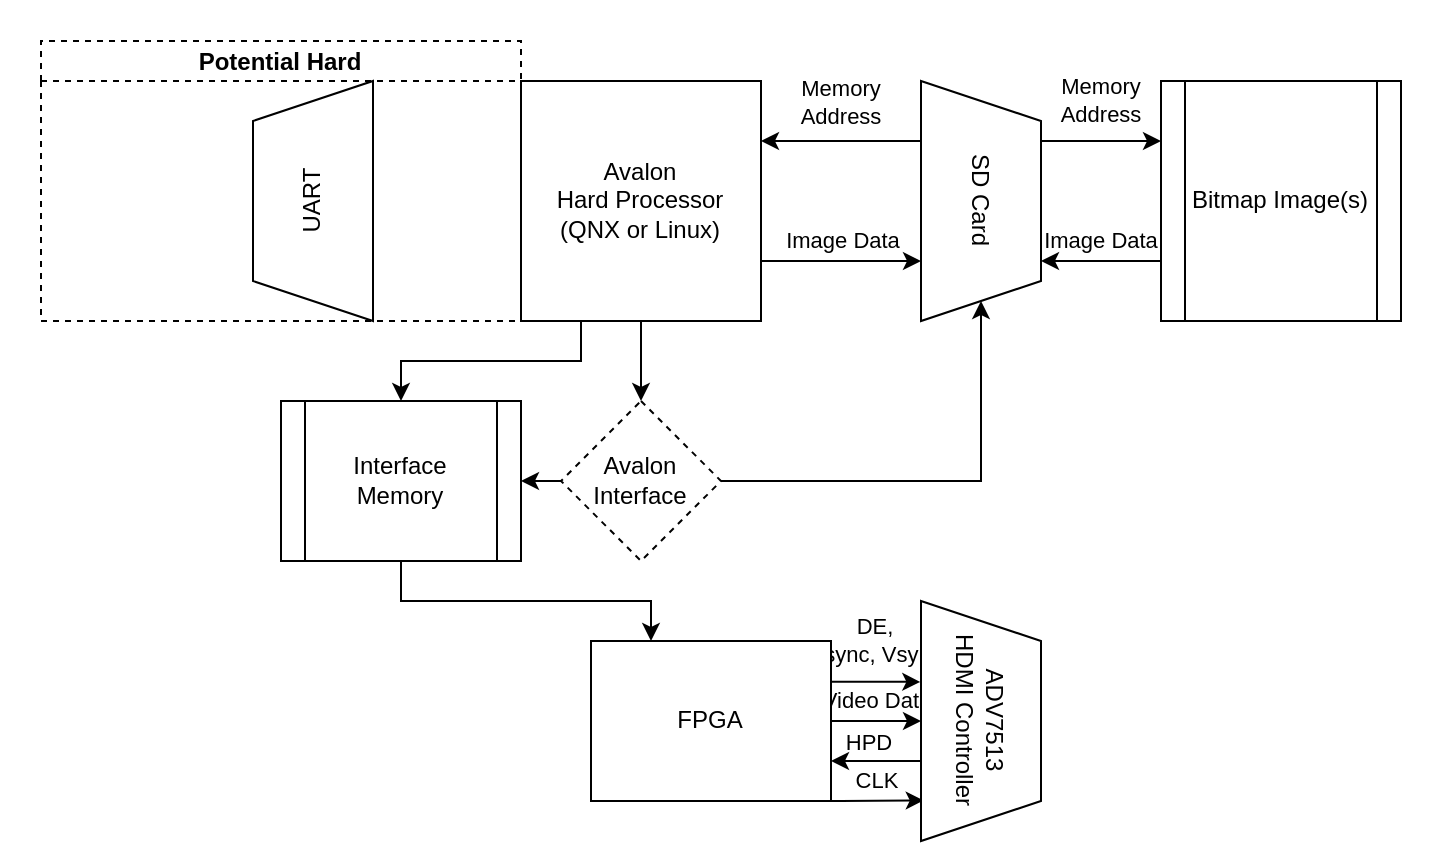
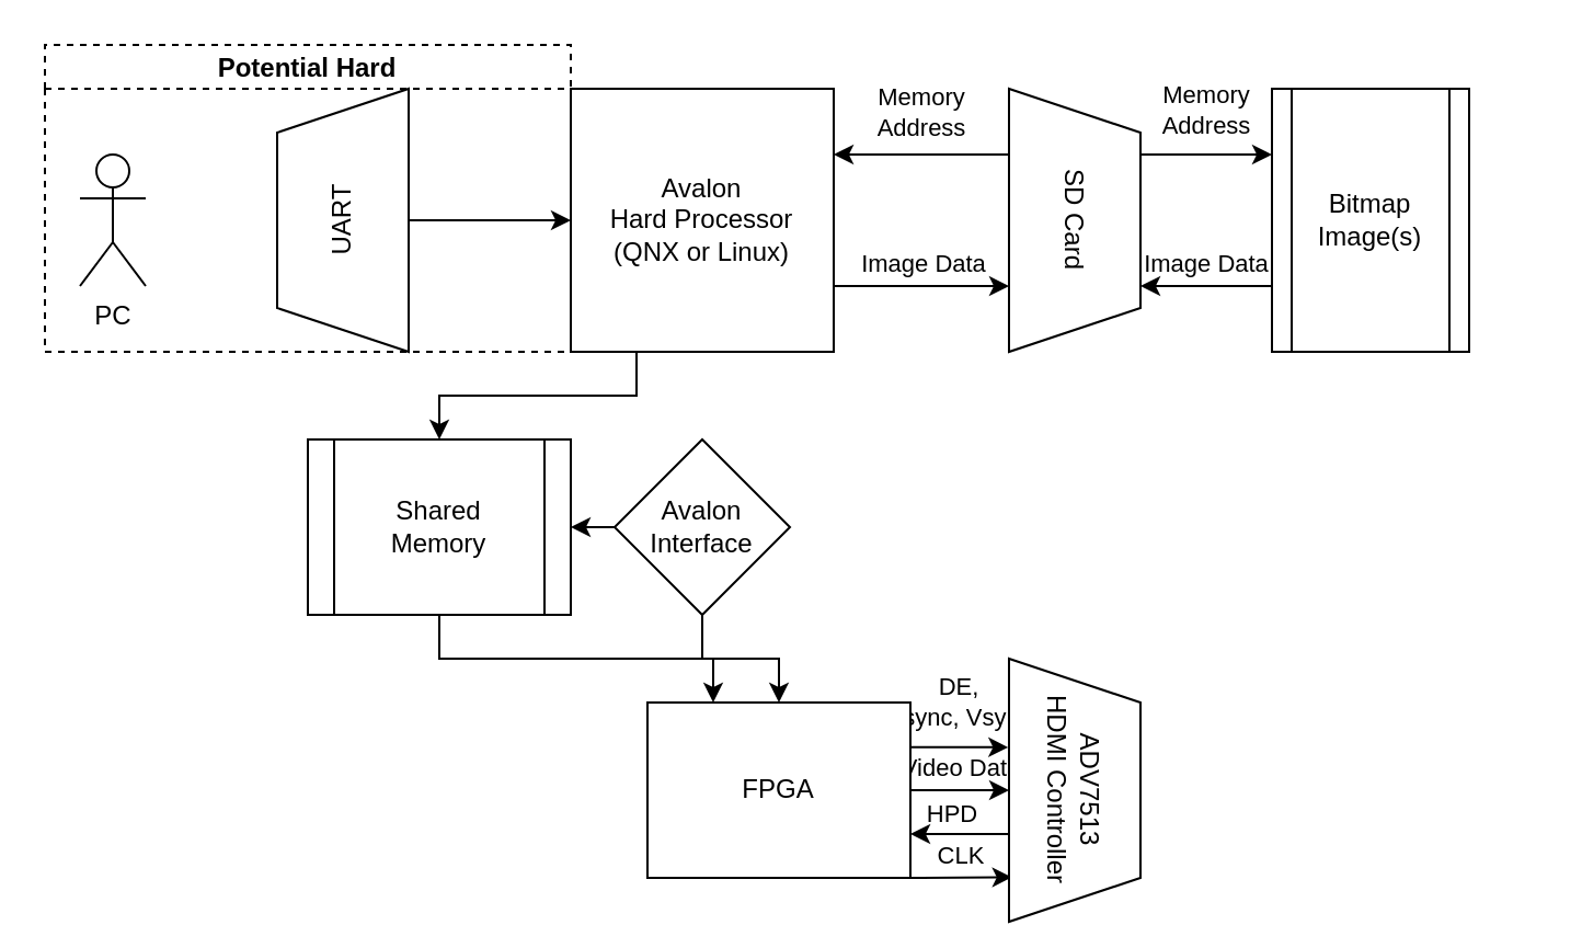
  <mxCell id="0" />
  <mxCell id="1" parent="0" />
- <mxCell id="2" value="" style="edgeStyle=orthogonalEdgeStyle;rounded=0;orthogonalLoop=1;jettySize=auto;html=1;labelBackgroundColor=none;" edge="1" parent="1" source="5" target="8"><mxGeometry relative="1" as="geometry" /></mxCell>
  <mxCell id="3" value="Image Data" style="edgeStyle=orthogonalEdgeStyle;rounded=0;orthogonalLoop=1;jettySize=auto;html=1;exitX=1;exitY=0.75;exitDx=0;exitDy=0;entryX=0.75;entryY=1;entryDx=0;entryDy=0;labelBackgroundColor=none;" edge="1" parent="1" source="5" target="19"><mxGeometry x="0.015" y="10" relative="1" as="geometry"><Array as="points"><mxPoint x="380" y="130" /></Array><mxPoint as="offset" /></mxGeometry></mxCell>
  <mxCell id="4" style="edgeStyle=orthogonalEdgeStyle;rounded=0;orthogonalLoop=1;jettySize=auto;html=1;exitX=0.25;exitY=1;exitDx=0;exitDy=0;entryX=0.5;entryY=0;entryDx=0;entryDy=0;labelBackgroundColor=none;" edge="1" parent="1" source="5" target="22"><mxGeometry relative="1" as="geometry" /></mxCell>
  <mxCell id="5" value="Avalon&lt;br&gt;Hard Processor&lt;br&gt;(QNX or Linux)" style="whiteSpace=wrap;html=1;labelBackgroundColor=none;" vertex="1" parent="1"><mxGeometry x="260" y="40" width="120" height="120" as="geometry" /></mxCell>
- <mxCell id="6" value="" style="edgeStyle=orthogonalEdgeStyle;rounded=0;orthogonalLoop=1;jettySize=auto;html=1;labelBackgroundColor=none;" edge="1" parent="1" source="8" target="19"><mxGeometry relative="1" as="geometry" /></mxCell>
+ <mxCell id="6" value="" style="edgeStyle=orthogonalEdgeStyle;rounded=0;orthogonalLoop=1;jettySize=auto;html=1;labelBackgroundColor=none;" edge="1" parent="1" source="8" target="12"><mxGeometry relative="1" as="geometry" /></mxCell>
  <mxCell id="7" style="edgeStyle=orthogonalEdgeStyle;rounded=0;orthogonalLoop=1;jettySize=auto;html=1;exitX=0;exitY=0.5;exitDx=0;exitDy=0;entryX=1;entryY=0.5;entryDx=0;entryDy=0;labelBackgroundColor=none;" edge="1" parent="1" source="8" target="22"><mxGeometry relative="1" as="geometry" /></mxCell>
- <mxCell id="8" value="Avalon&lt;br&gt;Interface" style="rhombus;whiteSpace=wrap;html=1;labelBackgroundColor=none;dashed=1;" vertex="1" parent="1"><mxGeometry x="280" y="200" width="80" height="80" as="geometry" /></mxCell>
+ <mxCell id="8" value="Avalon&lt;br&gt;Interface" style="rhombus;whiteSpace=wrap;html=1;labelBackgroundColor=none;" vertex="1" parent="1"><mxGeometry x="280" y="200" width="80" height="80" as="geometry" /></mxCell>
  <mxCell id="9" value="Video Data" style="edgeStyle=orthogonalEdgeStyle;rounded=0;orthogonalLoop=1;jettySize=auto;html=1;exitX=1;exitY=0.5;exitDx=0;exitDy=0;entryX=0.5;entryY=1;entryDx=0;entryDy=0;labelBackgroundColor=none;" edge="1" parent="1" source="12" target="15"><mxGeometry y="10" relative="1" as="geometry"><mxPoint as="offset" /></mxGeometry></mxCell>
  <mxCell id="10" value="DE,&lt;br&gt;Hsync, Vsync" style="edgeStyle=orthogonalEdgeStyle;rounded=0;orthogonalLoop=1;jettySize=auto;html=1;exitX=1;exitY=0.25;exitDx=0;exitDy=0;entryX=0.337;entryY=1.006;entryDx=0;entryDy=0;entryPerimeter=0;labelBackgroundColor=none;" edge="1" parent="1" source="12" target="15"><mxGeometry x="0.002" y="20" relative="1" as="geometry"><Array as="points"><mxPoint x="460" y="340" /></Array><mxPoint as="offset" /></mxGeometry></mxCell>
  <mxCell id="11" value="CLK" style="edgeStyle=orthogonalEdgeStyle;rounded=0;orthogonalLoop=1;jettySize=auto;html=1;exitX=1;exitY=1;exitDx=0;exitDy=0;entryX=0.831;entryY=0.977;entryDx=0;entryDy=0;entryPerimeter=0;labelBackgroundColor=none;" edge="1" parent="1" source="12" target="15"><mxGeometry x="-0.015" y="10" relative="1" as="geometry"><Array as="points"><mxPoint x="420" y="400" /></Array><mxPoint as="offset" /></mxGeometry></mxCell>
  <mxCell id="12" value="FPGA" style="whiteSpace=wrap;html=1;labelBackgroundColor=none;" vertex="1" parent="1"><mxGeometry x="295" y="320" width="120" height="80" as="geometry" /></mxCell>
  <mxCell id="13" style="edgeStyle=orthogonalEdgeStyle;rounded=0;orthogonalLoop=1;jettySize=auto;html=1;exitX=0.75;exitY=1;exitDx=0;exitDy=0;entryX=1;entryY=0.75;entryDx=0;entryDy=0;labelBackgroundColor=none;" edge="1" parent="1" source="15" target="12"><mxGeometry relative="1" as="geometry"><Array as="points"><mxPoint x="430" y="380" /><mxPoint x="430" y="380" /></Array></mxGeometry></mxCell>
  <mxCell id="14" value="HPD" style="edgeLabel;html=1;align=center;verticalAlign=middle;resizable=0;points=[];labelBackgroundColor=none;" vertex="1" connectable="0" parent="13"><mxGeometry x="-0.215" y="-1" relative="1" as="geometry"><mxPoint x="-15" y="-9" as="offset" /></mxGeometry></mxCell>
  <mxCell id="15" value="ADV7513&lt;br&gt;HDMI Controller" style="shape=trapezoid;perimeter=trapezoidPerimeter;whiteSpace=wrap;html=1;fixedSize=1;rotation=90;labelBackgroundColor=none;" vertex="1" parent="1"><mxGeometry x="430" y="330" width="120" height="60" as="geometry" /></mxCell>
  <mxCell id="16" style="edgeStyle=orthogonalEdgeStyle;rounded=0;orthogonalLoop=1;jettySize=auto;html=1;exitX=0.25;exitY=1;exitDx=0;exitDy=0;entryX=1;entryY=0.25;entryDx=0;entryDy=0;labelBackgroundColor=none;" edge="1" parent="1" source="19" target="5"><mxGeometry relative="1" as="geometry"><Array as="points"><mxPoint x="420" y="70" /></Array></mxGeometry></mxCell>
  <mxCell id="17" value="Memory&lt;br&gt;Address" style="edgeLabel;html=1;align=center;verticalAlign=middle;resizable=0;points=[];labelBackgroundColor=none;" vertex="1" connectable="0" parent="16"><mxGeometry x="-0.237" y="1" relative="1" as="geometry"><mxPoint x="-10" y="-21" as="offset" /></mxGeometry></mxCell>
  <mxCell id="18" value="Memory&lt;br&gt;Address" style="edgeStyle=orthogonalEdgeStyle;rounded=0;orthogonalLoop=1;jettySize=auto;html=1;exitX=0.25;exitY=0;exitDx=0;exitDy=0;entryX=0;entryY=0.25;entryDx=0;entryDy=0;labelBackgroundColor=none;" edge="1" parent="1" source="19" target="27"><mxGeometry y="20" relative="1" as="geometry"><mxPoint as="offset" /></mxGeometry></mxCell>
  <mxCell id="19" value="SD Card" style="shape=trapezoid;perimeter=trapezoidPerimeter;whiteSpace=wrap;html=1;fixedSize=1;rotation=90;labelBackgroundColor=none;" vertex="1" parent="1"><mxGeometry x="430" y="70" width="120" height="60" as="geometry" /></mxCell>
+ <mxCell id="20" style="edgeStyle=orthogonalEdgeStyle;rounded=0;orthogonalLoop=1;jettySize=auto;html=1;exitX=0.5;exitY=1;exitDx=0;exitDy=0;entryX=0;entryY=0.5;entryDx=0;entryDy=0;labelBackgroundColor=none;" edge="1" parent="1" source="25" target="5"><mxGeometry relative="1" as="geometry" /></mxCell>
  <mxCell id="21" style="edgeStyle=orthogonalEdgeStyle;rounded=0;orthogonalLoop=1;jettySize=auto;html=1;exitX=0.5;exitY=1;exitDx=0;exitDy=0;entryX=0.25;entryY=0;entryDx=0;entryDy=0;labelBackgroundColor=none;" edge="1" parent="1" source="22" target="12"><mxGeometry relative="1" as="geometry" /></mxCell>
- <mxCell id="22" value="Interface&lt;br&gt;Memory" style="shape=process;whiteSpace=wrap;html=1;backgroundOutline=1;labelBackgroundColor=none;" vertex="1" parent="1"><mxGeometry x="140" y="200" width="120" height="80" as="geometry" /></mxCell>
+ <mxCell id="22" value="Shared&lt;br&gt;Memory" style="shape=process;whiteSpace=wrap;html=1;backgroundOutline=1;labelBackgroundColor=none;" vertex="1" parent="1"><mxGeometry x="140" y="200" width="120" height="80" as="geometry" /></mxCell>
  <mxCell id="23" value="Potential Hard" style="swimlane;dashed=1;fillColor=none;startSize=20;labelBackgroundColor=none;" vertex="1" parent="1"><mxGeometry x="20" y="20" width="240" height="140" as="geometry" /></mxCell>
+ <mxCell id="24" value="PC" style="shape=umlActor;verticalLabelPosition=bottom;verticalAlign=top;html=1;outlineConnect=0;fillColor=none;labelBackgroundColor=none;" vertex="1" parent="23"><mxGeometry x="16" y="50" width="30" height="60" as="geometry" /></mxCell>
  <mxCell id="25" value="UART" style="shape=trapezoid;perimeter=trapezoidPerimeter;whiteSpace=wrap;html=1;fixedSize=1;rotation=-90;labelBackgroundColor=none;" vertex="1" parent="23"><mxGeometry x="76" y="50" width="120" height="60" as="geometry" /></mxCell>
  <mxCell id="26" value="Image Data" style="edgeStyle=orthogonalEdgeStyle;rounded=0;orthogonalLoop=1;jettySize=auto;html=1;exitX=0;exitY=0.75;exitDx=0;exitDy=0;entryX=0.75;entryY=0;entryDx=0;entryDy=0;labelBackgroundColor=none;" edge="1" parent="1" source="27" target="19"><mxGeometry y="-10" relative="1" as="geometry"><mxPoint as="offset" /></mxGeometry></mxCell>
- <mxCell id="27" value="Bitmap Image(s)" style="shape=process;whiteSpace=wrap;html=1;backgroundOutline=1;fillColor=default;labelBackgroundColor=none;" vertex="1" parent="1"><mxGeometry x="580" y="40" width="120" height="120" as="geometry" /></mxCell>
+ <mxCell id="27" value="Bitmap Image(s)" style="shape=process;whiteSpace=wrap;html=1;backgroundOutline=1;fillColor=default;labelBackgroundColor=none;" vertex="1" parent="1"><mxGeometry x="580" y="40" width="90" height="120" as="geometry" /></mxCell>
